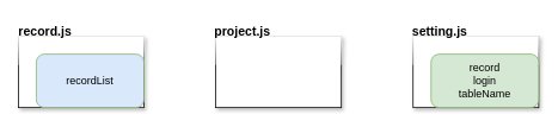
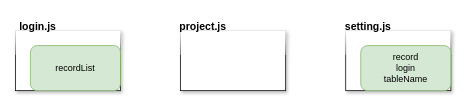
  <mxCell id="0" />
  <mxCell id="1" parent="0" />
  <mxCell id="2" value="" style="rounded=0;whiteSpace=wrap;html=1;glass=1;shadow=1;" vertex="1" parent="1"><mxGeometry x="460" y="40" width="140" height="80" as="geometry" /></mxCell>
  <mxCell id="3" value="record&lt;br&gt;login&lt;br&gt;tableName" style="rounded=1;whiteSpace=wrap;html=1;fillColor=#d5e8d4;strokeColor=#82b366;" vertex="1" parent="1"><mxGeometry x="480" y="60" width="120" height="60" as="geometry" /></mxCell>
  <mxCell id="4" value="&lt;b&gt;&lt;font style=&quot;font-size: 14px;&quot;&gt;setting.js&lt;/font&gt;&lt;/b&gt;" style="text;strokeColor=none;align=center;fillColor=none;html=1;verticalAlign=middle;whiteSpace=wrap;rounded=0;" vertex="1" parent="1"><mxGeometry x="460" y="20" width="60" height="30" as="geometry" /></mxCell>
  <mxCell id="5" value="" style="rounded=0;whiteSpace=wrap;html=1;glass=1;shadow=1;" vertex="1" parent="1"><mxGeometry x="240" y="40" width="140" height="80" as="geometry" /></mxCell>
  <mxCell id="6" value="&lt;b&gt;&lt;font style=&quot;font-size: 14px;&quot;&gt;project.js&lt;/font&gt;&lt;/b&gt;" style="text;strokeColor=none;align=center;fillColor=none;html=1;verticalAlign=middle;whiteSpace=wrap;rounded=0;" vertex="1" parent="1"><mxGeometry x="240" y="20" width="60" height="30" as="geometry" /></mxCell>
  <mxCell id="7" value="" style="rounded=0;whiteSpace=wrap;html=1;glass=1;shadow=1;" vertex="1" parent="1"><mxGeometry x="20" y="40" width="140" height="80" as="geometry" /></mxCell>
- <mxCell id="8" value="recordList" style="rounded=1;whiteSpace=wrap;html=1;fillColor=#dae8fc;strokeColor=#82b366;" vertex="1" parent="1"><mxGeometry x="40" y="60" width="120" height="60" as="geometry" /></mxCell>
- <mxCell id="9" value="&lt;b&gt;&lt;font style=&quot;font-size: 14px;&quot;&gt;record.js&lt;/font&gt;&lt;/b&gt;" style="text;strokeColor=none;align=center;fillColor=none;html=1;verticalAlign=middle;whiteSpace=wrap;rounded=0;" vertex="1" parent="1"><mxGeometry x="20" y="20" width="60" height="30" as="geometry" /></mxCell>
+ <mxCell id="8" value="recordList" style="rounded=1;whiteSpace=wrap;html=1;fillColor=#d5e8d4;strokeColor=#82b366;" vertex="1" parent="1"><mxGeometry x="40" y="60" width="120" height="60" as="geometry" /></mxCell>
+ <mxCell id="9" value="&lt;b&gt;&lt;font style=&quot;font-size: 14px;&quot;&gt;login.js&lt;/font&gt;&lt;/b&gt;" style="text;strokeColor=none;align=center;fillColor=none;html=1;verticalAlign=middle;whiteSpace=wrap;rounded=0;" vertex="1" parent="1"><mxGeometry x="20" y="20" width="60" height="30" as="geometry" /></mxCell>
